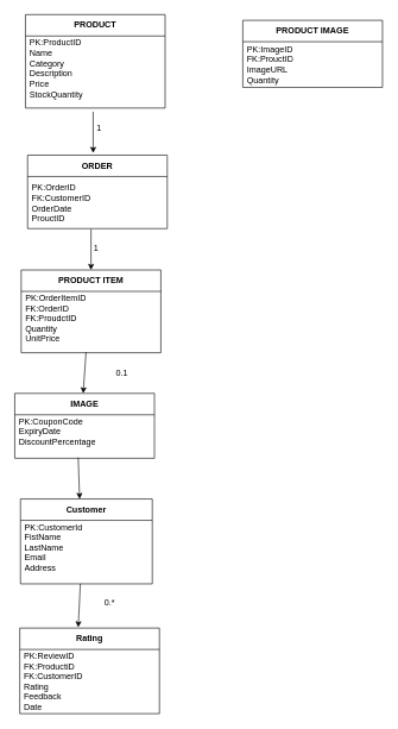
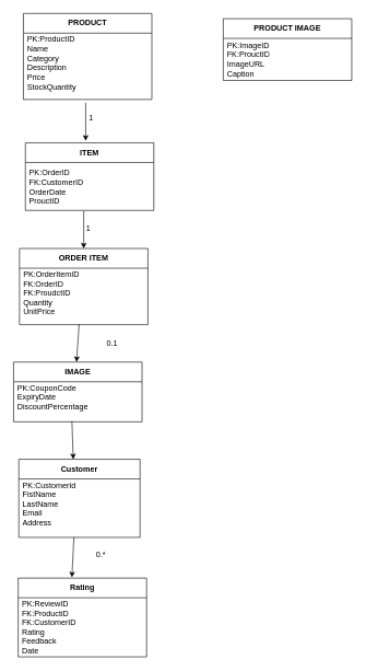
  <mxCell id="0" />
  <mxCell id="1" parent="0" />
  <mxCell id="2" value="&lt;b&gt;PRODUCT&lt;/b&gt;" style="swimlane;fontStyle=0;childLayout=stackLayout;horizontal=1;startSize=30;horizontalStack=0;resizeParent=1;resizeParentMax=0;resizeLast=0;collapsible=1;marginBottom=0;whiteSpace=wrap;html=1;" vertex="1" parent="1"><mxGeometry x="35" y="20" width="196" height="131" as="geometry" /></mxCell>
  <mxCell id="3" value="PK:ProductID&lt;div&gt;Name&lt;/div&gt;&lt;div&gt;Category&lt;/div&gt;&lt;div&gt;Description&lt;/div&gt;&lt;div&gt;Price&lt;/div&gt;&lt;div&gt;StockQuantity&lt;/div&gt;&lt;div&gt;&lt;br&gt;&lt;/div&gt;&lt;div&gt;&lt;br&gt;&lt;/div&gt;" style="text;strokeColor=none;fillColor=none;align=left;verticalAlign=middle;spacingLeft=4;spacingRight=4;overflow=hidden;points=[[0,0.5],[1,0.5]];portConstraint=eastwest;rotatable=0;whiteSpace=wrap;html=1;" vertex="1" parent="2"><mxGeometry y="30" width="196" height="101" as="geometry" /></mxCell>
  <mxCell id="4" value="&lt;b&gt;PRODUCT IMAGE&lt;/b&gt;" style="swimlane;fontStyle=0;childLayout=stackLayout;horizontal=1;startSize=30;horizontalStack=0;resizeParent=1;resizeParentMax=0;resizeLast=0;collapsible=1;marginBottom=0;whiteSpace=wrap;html=1;" vertex="1" parent="1"><mxGeometry x="340" y="28" width="196" height="94" as="geometry" /></mxCell>
- <mxCell id="5" value="PK:ImageID&lt;div&gt;FK:ProuctID&lt;/div&gt;&lt;div&gt;ImageURL&lt;/div&gt;&lt;div&gt;Quantity&lt;/div&gt;" style="text;strokeColor=none;fillColor=none;align=left;verticalAlign=middle;spacingLeft=4;spacingRight=4;overflow=hidden;points=[[0,0.5],[1,0.5]];portConstraint=eastwest;rotatable=0;whiteSpace=wrap;html=1;" vertex="1" parent="4"><mxGeometry y="30" width="196" height="64" as="geometry" /></mxCell>
- <mxCell id="6" value="&lt;b&gt;ORDER&lt;/b&gt;" style="swimlane;fontStyle=0;childLayout=stackLayout;horizontal=1;startSize=30;horizontalStack=0;resizeParent=1;resizeParentMax=0;resizeLast=0;collapsible=1;marginBottom=0;whiteSpace=wrap;html=1;" vertex="1" parent="1"><mxGeometry x="38" y="217" width="196" height="103" as="geometry" /></mxCell>
+ <mxCell id="5" value="PK:ImageID&lt;div&gt;FK:ProuctID&lt;/div&gt;&lt;div&gt;ImageURL&lt;/div&gt;&lt;div&gt;Caption&lt;/div&gt;" style="text;strokeColor=none;fillColor=none;align=left;verticalAlign=middle;spacingLeft=4;spacingRight=4;overflow=hidden;points=[[0,0.5],[1,0.5]];portConstraint=eastwest;rotatable=0;whiteSpace=wrap;html=1;" vertex="1" parent="4"><mxGeometry y="30" width="196" height="64" as="geometry" /></mxCell>
+ <mxCell id="6" value="&lt;b&gt;ITEM&lt;/b&gt;" style="swimlane;fontStyle=0;childLayout=stackLayout;horizontal=1;startSize=30;horizontalStack=0;resizeParent=1;resizeParentMax=0;resizeLast=0;collapsible=1;marginBottom=0;whiteSpace=wrap;html=1;" vertex="1" parent="1"><mxGeometry x="38" y="217" width="196" height="103" as="geometry" /></mxCell>
  <mxCell id="7" value="PK:OrderID&lt;div&gt;FK:CustomerID&lt;/div&gt;&lt;div&gt;OrderDate&lt;/div&gt;&lt;div&gt;ProuctID&lt;/div&gt;" style="text;strokeColor=none;fillColor=none;align=left;verticalAlign=middle;spacingLeft=4;spacingRight=4;overflow=hidden;points=[[0,0.5],[1,0.5]];portConstraint=eastwest;rotatable=0;whiteSpace=wrap;html=1;" vertex="1" parent="6"><mxGeometry y="30" width="196" height="73" as="geometry" /></mxCell>
  <mxCell id="8" value="" style="endArrow=classic;html=1;rounded=0;" edge="1" parent="1"><mxGeometry width="50" height="50" relative="1" as="geometry"><mxPoint x="130" y="156" as="sourcePoint" /><mxPoint x="130" y="214" as="targetPoint" /></mxGeometry></mxCell>
  <mxCell id="9" value="" style="endArrow=classic;html=1;rounded=0;" edge="1" parent="1" target="10"><mxGeometry width="50" height="50" relative="1" as="geometry"><mxPoint x="127" y="321" as="sourcePoint" /><mxPoint x="123" y="380" as="targetPoint" /></mxGeometry></mxCell>
- <mxCell id="10" value="&lt;b&gt;PRODUCT ITEM&lt;/b&gt;" style="swimlane;fontStyle=0;childLayout=stackLayout;horizontal=1;startSize=30;horizontalStack=0;resizeParent=1;resizeParentMax=0;resizeLast=0;collapsible=1;marginBottom=0;whiteSpace=wrap;html=1;" vertex="1" parent="1"><mxGeometry x="29" y="378" width="196" height="116" as="geometry" /></mxCell>
+ <mxCell id="10" value="&lt;b&gt;ORDER ITEM&lt;/b&gt;" style="swimlane;fontStyle=0;childLayout=stackLayout;horizontal=1;startSize=30;horizontalStack=0;resizeParent=1;resizeParentMax=0;resizeLast=0;collapsible=1;marginBottom=0;whiteSpace=wrap;html=1;" vertex="1" parent="1"><mxGeometry x="29" y="378" width="196" height="116" as="geometry" /></mxCell>
  <mxCell id="11" value="PK:OrderItemID&lt;div&gt;FK:OrderID&lt;/div&gt;&lt;div&gt;FK:ProudctID&lt;/div&gt;&lt;div&gt;Quantity&lt;/div&gt;&lt;div&gt;UnitPrice&lt;/div&gt;&lt;div&gt;&lt;br&gt;&lt;/div&gt;" style="text;strokeColor=none;fillColor=none;align=left;verticalAlign=middle;spacingLeft=4;spacingRight=4;overflow=hidden;points=[[0,0.5],[1,0.5]];portConstraint=eastwest;rotatable=0;whiteSpace=wrap;html=1;" vertex="1" parent="10"><mxGeometry y="30" width="196" height="86" as="geometry" /></mxCell>
  <mxCell id="12" value="" style="endArrow=classic;html=1;rounded=0;" edge="1" parent="1"><mxGeometry width="50" height="50" relative="1" as="geometry"><mxPoint x="120" y="493" as="sourcePoint" /><mxPoint x="116" y="551" as="targetPoint" /></mxGeometry></mxCell>
  <mxCell id="13" value="&lt;b&gt;IMAGE&lt;/b&gt;" style="swimlane;fontStyle=0;childLayout=stackLayout;horizontal=1;startSize=30;horizontalStack=0;resizeParent=1;resizeParentMax=0;resizeLast=0;collapsible=1;marginBottom=0;whiteSpace=wrap;html=1;" vertex="1" parent="1"><mxGeometry x="20" y="551" width="196" height="91" as="geometry" /></mxCell>
  <mxCell id="14" value="PK:CouponCode&lt;div&gt;ExpiryDate&lt;/div&gt;&lt;div&gt;DiscountPercentage&lt;/div&gt;&lt;div&gt;&lt;br&gt;&lt;/div&gt;" style="text;strokeColor=none;fillColor=none;align=left;verticalAlign=middle;spacingLeft=4;spacingRight=4;overflow=hidden;points=[[0,0.5],[1,0.5]];portConstraint=eastwest;rotatable=0;whiteSpace=wrap;html=1;" vertex="1" parent="13"><mxGeometry y="30" width="196" height="61" as="geometry" /></mxCell>
  <mxCell id="15" value="&lt;b&gt;Customer&lt;/b&gt;" style="swimlane;fontStyle=0;childLayout=stackLayout;horizontal=1;startSize=30;horizontalStack=0;resizeParent=1;resizeParentMax=0;resizeLast=0;collapsible=1;marginBottom=0;whiteSpace=wrap;html=1;" vertex="1" parent="1"><mxGeometry x="28" y="699" width="185" height="119" as="geometry" /></mxCell>
  <mxCell id="16" value="PK:CustomerId&lt;div&gt;FistName&lt;/div&gt;&lt;div&gt;LastName&lt;/div&gt;&lt;div&gt;Email&lt;/div&gt;&lt;div&gt;Address&lt;/div&gt;&lt;div&gt;&lt;br&gt;&lt;/div&gt;" style="text;strokeColor=none;fillColor=none;align=left;verticalAlign=middle;spacingLeft=4;spacingRight=4;overflow=hidden;points=[[0,0.5],[1,0.5]];portConstraint=eastwest;rotatable=0;whiteSpace=wrap;html=1;" vertex="1" parent="15"><mxGeometry y="30" width="185" height="89" as="geometry" /></mxCell>
  <mxCell id="17" value="" style="endArrow=classic;html=1;rounded=0;" edge="1" parent="1"><mxGeometry width="50" height="50" relative="1" as="geometry"><mxPoint x="109" y="641" as="sourcePoint" /><mxPoint x="111" y="699" as="targetPoint" /></mxGeometry></mxCell>
  <mxCell id="18" value="" style="endArrow=classic;html=1;rounded=0;" edge="1" parent="1"><mxGeometry width="50" height="50" relative="1" as="geometry"><mxPoint x="112" y="818" as="sourcePoint" /><mxPoint x="109" y="879" as="targetPoint" /></mxGeometry></mxCell>
  <mxCell id="19" value="&lt;b&gt;Rating&lt;/b&gt;" style="swimlane;fontStyle=0;childLayout=stackLayout;horizontal=1;startSize=30;horizontalStack=0;resizeParent=1;resizeParentMax=0;resizeLast=0;collapsible=1;marginBottom=0;whiteSpace=wrap;html=1;" vertex="1" parent="1"><mxGeometry x="27" y="880" width="196" height="120" as="geometry" /></mxCell>
  <mxCell id="20" value="PK:ReviewID&lt;div&gt;FK:ProductiD&lt;/div&gt;&lt;div&gt;FK:CustomerID&lt;/div&gt;&lt;div&gt;Rating&lt;/div&gt;&lt;div&gt;Feedback&lt;/div&gt;&lt;div&gt;Date&lt;/div&gt;" style="text;strokeColor=none;fillColor=none;align=left;verticalAlign=middle;spacingLeft=4;spacingRight=4;overflow=hidden;points=[[0,0.5],[1,0.5]];portConstraint=eastwest;rotatable=0;whiteSpace=wrap;html=1;" vertex="1" parent="19"><mxGeometry y="30" width="196" height="90" as="geometry" /></mxCell>
  <mxCell id="21" value="1" style="text;html=1;align=center;verticalAlign=middle;resizable=0;points=[];autosize=1;strokeColor=none;fillColor=none;" vertex="1" parent="1"><mxGeometry x="125" y="166" width="25" height="26" as="geometry" /></mxCell>
  <mxCell id="22" value="1" style="text;html=1;align=center;verticalAlign=middle;resizable=0;points=[];autosize=1;strokeColor=none;fillColor=none;" vertex="1" parent="1"><mxGeometry x="121" y="335" width="25" height="26" as="geometry" /></mxCell>
  <mxCell id="23" value="0.1" style="text;html=1;align=center;verticalAlign=middle;resizable=0;points=[];autosize=1;strokeColor=none;fillColor=none;" vertex="1" parent="1"><mxGeometry x="152" y="510" width="35" height="26" as="geometry" /></mxCell>
  <mxCell id="24" value="0.*" style="text;html=1;align=center;verticalAlign=middle;resizable=0;points=[];autosize=1;strokeColor=none;fillColor=none;" vertex="1" parent="1"><mxGeometry x="136" y="832" width="33" height="26" as="geometry" /></mxCell>
